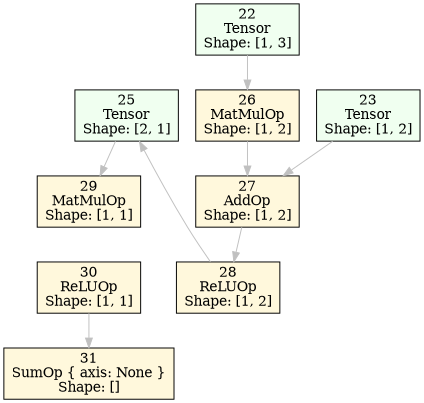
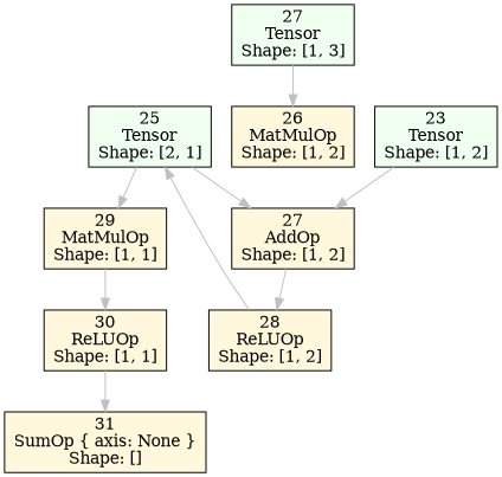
  digraph {
    rankdir=TB
    node [fillcolor="#FFF8DC" shape=box style=filled]
    edge [color=gray]
    n1 [label="31\nSumOp { axis: None }\nShape: []"]
    n2 [label="30\nReLUOp\nShape: [1, 1]"]
    n3 [label="29\nMatMulOp\nShape: [1, 1]"]
    n4 [label="28\nReLUOp\nShape: [1, 2]"]
    n5 [fillcolor="#F0FFF0" label="25\nTensor\nShape: [2, 1]"]
    n6 [label="27\nAddOp\nShape: [1, 2]"]
    n7 [label="26\nMatMulOp\nShape: [1, 2]"]
-   n8 [fillcolor="#F0FFF0" label="22\nTensor\nShape: [1, 3]"]
+   n8 [fillcolor="#F0FFF0" label="27\nTensor\nShape: [1, 3]"]
    n9 [fillcolor="#F0FFF0" label="23\nTensor\nShape: [1, 2]"]
    n2 -> n1
+   n3 -> n2
    n4 -> n5
    n5 -> n3
    n6 -> n4
-   n7 -> n6
+   n5 -> n6
    n8 -> n7
    n9 -> n6
  }
